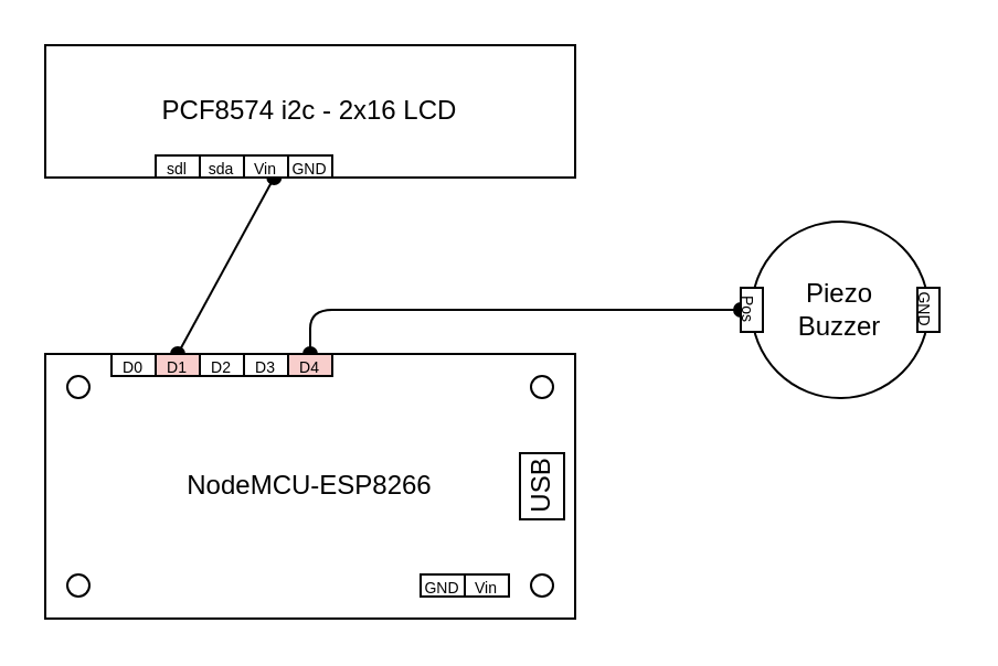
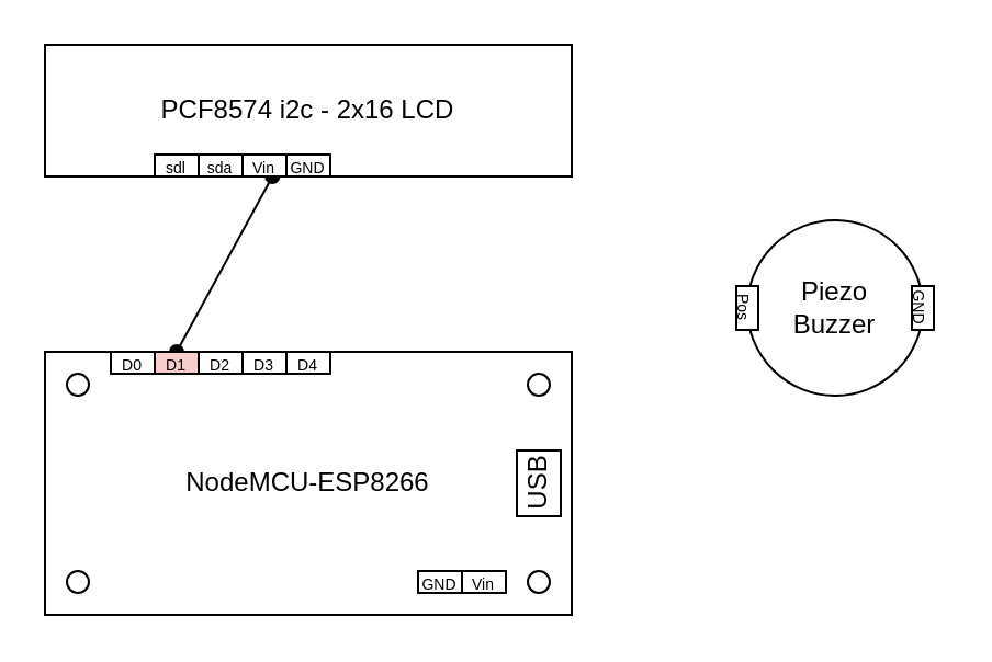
  <mxCell id="0" />
  <mxCell id="1" parent="0" />
  <mxCell id="2" value="" style="endArrow=oval;html=1;exitX=0.5;exitY=0;exitDx=0;exitDy=0;startArrow=oval;startFill=1;endFill=1;" edge="1" parent="1" source="10" target="17"><mxGeometry width="50" height="50" relative="1" as="geometry"><mxPoint x="90" y="170" as="sourcePoint" /><mxPoint x="140" y="120" as="targetPoint" /></mxGeometry></mxCell>
  <mxCell id="3" value="NodeMCU-ESP8266" style="rounded=0;whiteSpace=wrap;html=1;" parent="1" vertex="1"><mxGeometry x="20" y="160" width="240" height="120" as="geometry" /></mxCell>
  <mxCell id="4" value="" style="ellipse;whiteSpace=wrap;html=1;aspect=fixed;" parent="1" vertex="1"><mxGeometry x="30" y="170" width="10" height="10" as="geometry" /></mxCell>
  <mxCell id="5" value="" style="ellipse;whiteSpace=wrap;html=1;aspect=fixed;" parent="1" vertex="1"><mxGeometry x="30" y="260" width="10" height="10" as="geometry" /></mxCell>
  <mxCell id="6" value="" style="ellipse;whiteSpace=wrap;html=1;aspect=fixed;" parent="1" vertex="1"><mxGeometry x="240" y="170" width="10" height="10" as="geometry" /></mxCell>
  <mxCell id="7" value="" style="ellipse;whiteSpace=wrap;html=1;aspect=fixed;" parent="1" vertex="1"><mxGeometry x="240" y="260" width="10" height="10" as="geometry" /></mxCell>
  <mxCell id="8" value="USB" style="rounded=0;whiteSpace=wrap;html=1;rotation=-90;" parent="1" vertex="1"><mxGeometry x="230" y="210" width="30" height="20" as="geometry" /></mxCell>
  <mxCell id="9" value="&lt;p style=&quot;line-height: 150%;&quot;&gt;&lt;font style=&quot;font-size: 7px;&quot;&gt;D0&lt;/font&gt;&lt;/p&gt;" style="rounded=0;whiteSpace=wrap;html=1;" parent="1" vertex="1"><mxGeometry x="50" y="160" width="20" height="10" as="geometry" /></mxCell>
  <mxCell id="10" value="&lt;p style=&quot;line-height: 150%;&quot;&gt;&lt;font style=&quot;font-size: 7px;&quot;&gt;D1&lt;/font&gt;&lt;/p&gt;" style="rounded=0;whiteSpace=wrap;html=1;fillColor=#f8cecc;" parent="1" vertex="1"><mxGeometry x="70" y="160" width="20" height="10" as="geometry" /></mxCell>
  <mxCell id="11" value="&lt;p style=&quot;line-height: 150%;&quot;&gt;&lt;font style=&quot;font-size: 7px;&quot;&gt;D2&lt;/font&gt;&lt;/p&gt;" style="rounded=0;whiteSpace=wrap;html=1;" parent="1" vertex="1"><mxGeometry x="90" y="160" width="20" height="10" as="geometry" /></mxCell>
  <mxCell id="12" value="&lt;p style=&quot;line-height: 150%;&quot;&gt;&lt;font style=&quot;font-size: 7px;&quot;&gt;D3&lt;/font&gt;&lt;/p&gt;" style="rounded=0;whiteSpace=wrap;html=1;" parent="1" vertex="1"><mxGeometry x="110" y="160" width="20" height="10" as="geometry" /></mxCell>
- <mxCell id="13" style="edgeStyle=none;html=1;exitX=0.5;exitY=0;exitDx=0;exitDy=0;startArrow=oval;startFill=1;endArrow=oval;endFill=1;" edge="1" parent="1" source="14" target="23"><mxGeometry relative="1" as="geometry"><Array as="points"><mxPoint x="140" y="140" /></Array></mxGeometry></mxCell>
- <mxCell id="14" value="&lt;p style=&quot;line-height: 150%;&quot;&gt;&lt;font style=&quot;font-size: 7px;&quot;&gt;D4&lt;/font&gt;&lt;/p&gt;" style="rounded=0;whiteSpace=wrap;html=1;fillColor=#f8cecc;" parent="1" vertex="1"><mxGeometry x="130" y="160" width="20" height="10" as="geometry" /></mxCell>
+ <mxCell id="14" value="&lt;p style=&quot;line-height: 150%;&quot;&gt;&lt;font style=&quot;font-size: 7px;&quot;&gt;D4&lt;/font&gt;&lt;/p&gt;" style="rounded=0;whiteSpace=wrap;html=1;" parent="1" vertex="1"><mxGeometry x="130" y="160" width="20" height="10" as="geometry" /></mxCell>
  <mxCell id="15" value="&lt;p style=&quot;line-height: 150%;&quot;&gt;&lt;font style=&quot;font-size: 7px;&quot;&gt;Vin&lt;/font&gt;&lt;/p&gt;" style="rounded=0;whiteSpace=wrap;html=1;" parent="1" vertex="1"><mxGeometry x="210" y="260" width="20" height="10" as="geometry" /></mxCell>
  <mxCell id="16" value="&lt;p style=&quot;line-height: 150%;&quot;&gt;&lt;font style=&quot;font-size: 7px;&quot;&gt;GND&lt;/font&gt;&lt;/p&gt;" style="rounded=0;whiteSpace=wrap;html=1;" parent="1" vertex="1"><mxGeometry x="190" y="260" width="20" height="10" as="geometry" /></mxCell>
  <mxCell id="17" value="PCF8574 i2c - 2x16 LCD" style="rounded=0;whiteSpace=wrap;html=1;" vertex="1" parent="1"><mxGeometry x="20" y="20" width="240" height="60" as="geometry" /></mxCell>
  <mxCell id="18" value="&lt;p style=&quot;line-height: 150%;&quot;&gt;&lt;font style=&quot;font-size: 7px;&quot;&gt;sdl&lt;/font&gt;&lt;/p&gt;" style="rounded=0;whiteSpace=wrap;html=1;" vertex="1" parent="1"><mxGeometry x="70" y="70" width="20" height="10" as="geometry" /></mxCell>
  <mxCell id="19" value="&lt;p style=&quot;line-height: 150%;&quot;&gt;&lt;font style=&quot;font-size: 7px;&quot;&gt;sda&lt;/font&gt;&lt;/p&gt;" style="rounded=0;whiteSpace=wrap;html=1;" vertex="1" parent="1"><mxGeometry x="90" y="70" width="20" height="10" as="geometry" /></mxCell>
  <mxCell id="20" value="&lt;p style=&quot;line-height: 150%;&quot;&gt;&lt;font style=&quot;font-size: 7px;&quot;&gt;Vin&lt;/font&gt;&lt;/p&gt;" style="rounded=0;whiteSpace=wrap;html=1;" vertex="1" parent="1"><mxGeometry x="110" y="70" width="20" height="10" as="geometry" /></mxCell>
  <mxCell id="21" value="&lt;p style=&quot;line-height: 150%;&quot;&gt;&lt;font style=&quot;font-size: 7px;&quot;&gt;GND&lt;/font&gt;&lt;/p&gt;" style="rounded=0;whiteSpace=wrap;html=1;" vertex="1" parent="1"><mxGeometry x="130" y="70" width="20" height="10" as="geometry" /></mxCell>
  <mxCell id="22" value="Piezo&lt;br&gt;Buzzer" style="ellipse;whiteSpace=wrap;html=1;aspect=fixed;" vertex="1" parent="1"><mxGeometry x="340" y="100" width="80" height="80" as="geometry" /></mxCell>
  <mxCell id="23" value="&lt;p style=&quot;line-height: 150%;&quot;&gt;&lt;font style=&quot;font-size: 7px;&quot;&gt;Pos&lt;/font&gt;&lt;/p&gt;" style="rounded=0;whiteSpace=wrap;html=1;rotation=90;" vertex="1" parent="1"><mxGeometry x="330" y="135" width="20" height="10" as="geometry" /></mxCell>
  <mxCell id="24" value="&lt;p style=&quot;line-height: 150%;&quot;&gt;&lt;font style=&quot;font-size: 7px;&quot;&gt;GND&lt;/font&gt;&lt;/p&gt;" style="rounded=0;whiteSpace=wrap;html=1;rotation=90;" vertex="1" parent="1"><mxGeometry x="410" y="135" width="20" height="10" as="geometry" /></mxCell>
